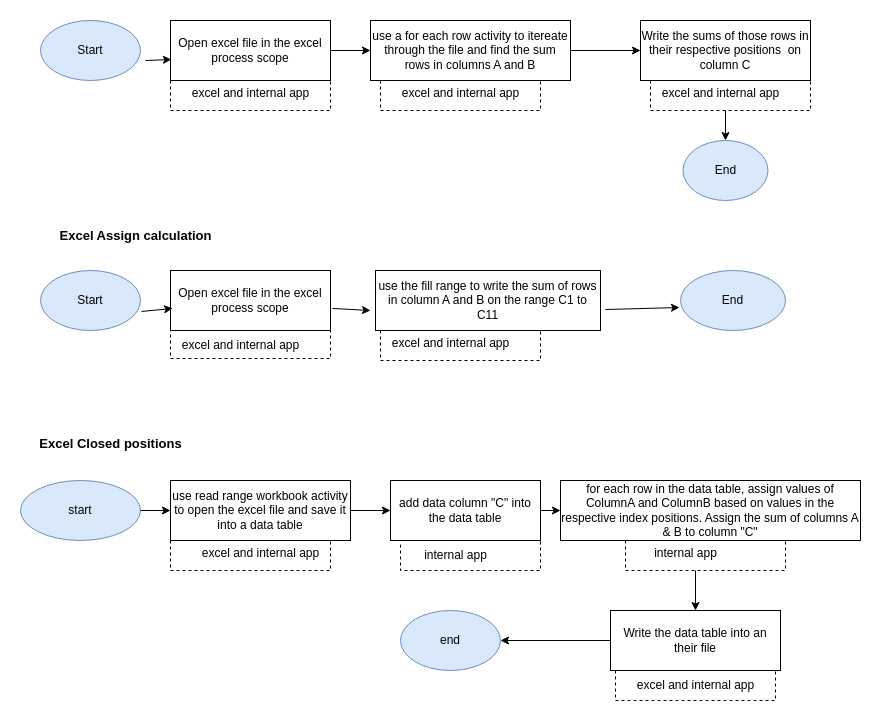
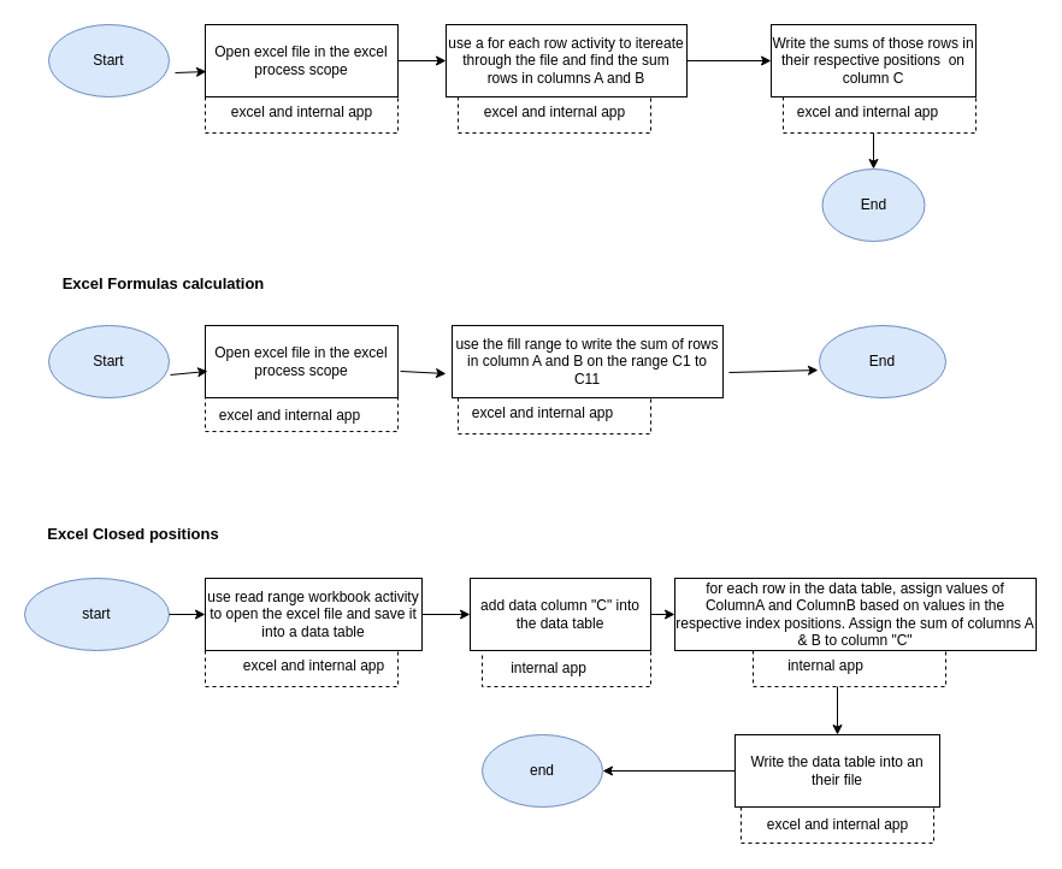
  <mxCell id="0" />
  <mxCell id="1" parent="0" />
  <mxCell id="2" value="Start" style="ellipse;whiteSpace=wrap;html=1;fillColor=#dae8fc;strokeColor=#6c8ebf;" vertex="1" parent="1"><mxGeometry x="40" y="20" width="100" height="60" as="geometry" /></mxCell>
  <mxCell id="3" value="Open excel file in the excel process scope" style="rounded=0;whiteSpace=wrap;html=1;" vertex="1" parent="1"><mxGeometry x="170" y="20" width="160" height="60" as="geometry" /></mxCell>
  <mxCell id="4" value="use a for each row activity to itereate through the file and find the sum rows in columns A and B" style="rounded=0;whiteSpace=wrap;html=1;" vertex="1" parent="1"><mxGeometry x="370" y="20" width="200" height="60" as="geometry" /></mxCell>
  <mxCell id="5" value="Write the sums of those rows in their respective positions&amp;nbsp; on column C" style="whiteSpace=wrap;html=1;" vertex="1" parent="1"><mxGeometry x="640" y="20" width="170" height="60" as="geometry" /></mxCell>
  <mxCell id="6" value="Start" style="ellipse;whiteSpace=wrap;html=1;fillColor=#dae8fc;strokeColor=#6c8ebf;" vertex="1" parent="1"><mxGeometry x="40" y="270" width="100" height="60" as="geometry" /></mxCell>
  <mxCell id="7" value="End" style="ellipse;whiteSpace=wrap;html=1;fillColor=#dae8fc;strokeColor=#6c8ebf;" vertex="1" parent="1"><mxGeometry x="682.5" y="140" width="85" height="60" as="geometry" /></mxCell>
  <mxCell id="8" value="excel and internal app" style="text;html=1;align=center;verticalAlign=middle;resizable=0;points=[];autosize=1;strokeColor=none;fillColor=none;" vertex="1" parent="1"><mxGeometry x="180" y="78" width="140" height="30" as="geometry" /></mxCell>
  <mxCell id="9" value="excel and internal app" style="text;html=1;align=center;verticalAlign=middle;resizable=0;points=[];autosize=1;strokeColor=none;fillColor=none;" vertex="1" parent="1"><mxGeometry x="390" y="78" width="140" height="30" as="geometry" /></mxCell>
  <mxCell id="10" value="excel and internal app" style="text;html=1;align=center;verticalAlign=middle;resizable=0;points=[];autosize=1;strokeColor=none;fillColor=none;" vertex="1" parent="1"><mxGeometry x="650" y="78" width="140" height="30" as="geometry" /></mxCell>
  <mxCell id="11" value="" style="endArrow=none;dashed=1;html=1;rounded=0;entryX=1;entryY=1;entryDx=0;entryDy=0;exitX=0;exitY=1;exitDx=0;exitDy=0;" edge="1" parent="1"><mxGeometry width="50" height="50" relative="1" as="geometry"><mxPoint x="380" y="80" as="sourcePoint" /><mxPoint x="540" y="80" as="targetPoint" /><Array as="points"><mxPoint x="380" y="110" /><mxPoint x="540" y="110" /></Array></mxGeometry></mxCell>
  <mxCell id="12" value="" style="endArrow=none;dashed=1;html=1;rounded=0;entryX=1;entryY=1;entryDx=0;entryDy=0;exitX=0;exitY=1;exitDx=0;exitDy=0;" edge="1" parent="1"><mxGeometry width="50" height="50" relative="1" as="geometry"><mxPoint x="170" y="80" as="sourcePoint" /><mxPoint x="330" y="80" as="targetPoint" /><Array as="points"><mxPoint x="170" y="110" /><mxPoint x="330" y="110" /></Array></mxGeometry></mxCell>
  <mxCell id="13" value="" style="endArrow=none;dashed=1;html=1;rounded=0;entryX=1;entryY=1;entryDx=0;entryDy=0;exitX=0;exitY=1;exitDx=0;exitDy=0;" edge="1" parent="1"><mxGeometry width="50" height="50" relative="1" as="geometry"><mxPoint x="650" y="80" as="sourcePoint" /><mxPoint x="810" y="80" as="targetPoint" /><Array as="points"><mxPoint x="650" y="110" /><mxPoint x="810" y="110" /></Array></mxGeometry></mxCell>
  <mxCell id="14" value="" style="endArrow=classic;html=1;rounded=0;entryX=0;entryY=0.5;entryDx=0;entryDy=0;" edge="1" parent="1" source="4" target="5"><mxGeometry width="50" height="50" relative="1" as="geometry"><mxPoint x="390" y="180" as="sourcePoint" /><mxPoint x="440" y="130" as="targetPoint" /></mxGeometry></mxCell>
  <mxCell id="15" value="" style="endArrow=classic;html=1;rounded=0;entryX=0;entryY=0.5;entryDx=0;entryDy=0;exitX=1;exitY=0.5;exitDx=0;exitDy=0;" edge="1" parent="1" source="3" target="4"><mxGeometry width="50" height="50" relative="1" as="geometry"><mxPoint x="390" y="180" as="sourcePoint" /><mxPoint x="440" y="130" as="targetPoint" /></mxGeometry></mxCell>
  <mxCell id="16" value="" style="endArrow=classic;html=1;rounded=0;entryX=0.006;entryY=0.65;entryDx=0;entryDy=0;entryPerimeter=0;exitX=1.05;exitY=0.667;exitDx=0;exitDy=0;exitPerimeter=0;" edge="1" parent="1" source="2" target="3"><mxGeometry width="50" height="50" relative="1" as="geometry"><mxPoint x="390" y="180" as="sourcePoint" /><mxPoint x="440" y="130" as="targetPoint" /></mxGeometry></mxCell>
  <mxCell id="17" value="" style="endArrow=classic;html=1;rounded=0;entryX=0.5;entryY=0;entryDx=0;entryDy=0;" edge="1" parent="1" target="7"><mxGeometry width="50" height="50" relative="1" as="geometry"><mxPoint x="725" y="110" as="sourcePoint" /><mxPoint x="440" y="130" as="targetPoint" /></mxGeometry></mxCell>
- <mxCell id="18" value="&lt;b style=&quot;border-color: var(--border-color); font-size: 13px;&quot;&gt;Excel Assign calculation&lt;/b&gt;" style="text;html=1;align=center;verticalAlign=middle;resizable=0;points=[];autosize=1;strokeColor=none;fillColor=none;" vertex="1" parent="1"><mxGeometry x="40" y="220" width="190" height="30" as="geometry" /></mxCell>
+ <mxCell id="18" value="&lt;b style=&quot;border-color: var(--border-color); font-size: 13px;&quot;&gt;Excel Formulas calculation&lt;/b&gt;" style="text;html=1;align=center;verticalAlign=middle;resizable=0;points=[];autosize=1;strokeColor=none;fillColor=none;" vertex="1" parent="1"><mxGeometry x="40" y="220" width="190" height="30" as="geometry" /></mxCell>
  <mxCell id="19" value="Open excel file in the excel process scope" style="rounded=0;whiteSpace=wrap;html=1;" vertex="1" parent="1"><mxGeometry x="170" y="270" width="160" height="60" as="geometry" /></mxCell>
  <mxCell id="20" value="use the fill range to write the sum of rows in column A and B on the range C1 to C11" style="rounded=0;whiteSpace=wrap;html=1;" vertex="1" parent="1"><mxGeometry x="375" y="270" width="225" height="60" as="geometry" /></mxCell>
  <mxCell id="21" value="End" style="ellipse;whiteSpace=wrap;html=1;fillColor=#dae8fc;strokeColor=#6c8ebf;" vertex="1" parent="1"><mxGeometry x="680" y="270" width="105" height="60" as="geometry" /></mxCell>
  <mxCell id="22" value="" style="endArrow=classic;html=1;rounded=0;entryX=-0.01;entryY=0.617;entryDx=0;entryDy=0;entryPerimeter=0;exitX=1.022;exitY=0.65;exitDx=0;exitDy=0;exitPerimeter=0;" edge="1" parent="1" source="20" target="21"><mxGeometry width="50" height="50" relative="1" as="geometry"><mxPoint x="390" y="180" as="sourcePoint" /><mxPoint x="440" y="130" as="targetPoint" /></mxGeometry></mxCell>
  <mxCell id="23" value="" style="endArrow=classic;html=1;rounded=0;exitX=1.013;exitY=0.633;exitDx=0;exitDy=0;exitPerimeter=0;" edge="1" parent="1" source="19"><mxGeometry width="50" height="50" relative="1" as="geometry"><mxPoint x="390" y="180" as="sourcePoint" /><mxPoint x="370" y="310" as="targetPoint" /></mxGeometry></mxCell>
  <mxCell id="24" value="" style="endArrow=classic;html=1;rounded=0;entryX=0.013;entryY=0.633;entryDx=0;entryDy=0;entryPerimeter=0;exitX=1.01;exitY=0.683;exitDx=0;exitDy=0;exitPerimeter=0;" edge="1" parent="1" source="6" target="19"><mxGeometry width="50" height="50" relative="1" as="geometry"><mxPoint x="390" y="180" as="sourcePoint" /><mxPoint x="440" y="130" as="targetPoint" /></mxGeometry></mxCell>
  <mxCell id="25" value="excel and internal app" style="text;html=1;align=center;verticalAlign=middle;resizable=0;points=[];autosize=1;strokeColor=none;fillColor=none;" vertex="1" parent="1"><mxGeometry x="170" y="330" width="140" height="30" as="geometry" /></mxCell>
  <mxCell id="26" value="excel and internal app" style="text;html=1;align=center;verticalAlign=middle;resizable=0;points=[];autosize=1;strokeColor=none;fillColor=none;" vertex="1" parent="1"><mxGeometry x="380" y="328" width="140" height="30" as="geometry" /></mxCell>
  <mxCell id="27" value="" style="endArrow=none;dashed=1;html=1;rounded=0;entryX=1;entryY=1;entryDx=0;entryDy=0;exitX=0;exitY=1;exitDx=0;exitDy=0;" edge="1" parent="1"><mxGeometry width="50" height="50" relative="1" as="geometry"><mxPoint x="380" y="330" as="sourcePoint" /><mxPoint x="540" y="330" as="targetPoint" /><Array as="points"><mxPoint x="380" y="360" /><mxPoint x="540" y="360" /></Array></mxGeometry></mxCell>
  <mxCell id="28" value="" style="endArrow=none;dashed=1;html=1;rounded=0;entryX=1;entryY=1;entryDx=0;entryDy=0;exitX=0;exitY=1;exitDx=0;exitDy=0;" edge="1" parent="1"><mxGeometry width="50" height="50" relative="1" as="geometry"><mxPoint x="170" y="328" as="sourcePoint" /><mxPoint x="330" y="328" as="targetPoint" /><Array as="points"><mxPoint x="170" y="358" /><mxPoint x="330" y="358" /></Array></mxGeometry></mxCell>
  <mxCell id="29" value="&lt;b style=&quot;border-color: var(--border-color);&quot;&gt;&lt;font style=&quot;border-color: var(--border-color); font-size: 13px;&quot;&gt;Excel Closed positions&lt;/font&gt;&lt;/b&gt;" style="text;html=1;align=center;verticalAlign=middle;resizable=0;points=[];autosize=1;strokeColor=none;fillColor=none;" vertex="1" parent="1"><mxGeometry x="20" y="428" width="180" height="30" as="geometry" /></mxCell>
  <mxCell id="30" value="start" style="ellipse;whiteSpace=wrap;html=1;fillColor=#dae8fc;strokeColor=#6c8ebf;" vertex="1" parent="1"><mxGeometry x="20" y="480" width="120" height="60" as="geometry" /></mxCell>
  <mxCell id="31" value="use read range workbook activity to open the excel file and save it into a data table" style="rounded=0;whiteSpace=wrap;html=1;" vertex="1" parent="1"><mxGeometry x="170" y="480" width="180" height="60" as="geometry" /></mxCell>
  <mxCell id="32" value="add data column &quot;C&quot; into the data table" style="rounded=0;whiteSpace=wrap;html=1;" vertex="1" parent="1"><mxGeometry x="390" y="480" width="150" height="60" as="geometry" /></mxCell>
  <mxCell id="33" value="for each row in the data table, assign values of ColumnA and ColumnB based on values in the respective index positions. Assign the sum of columns A &amp;amp; B to column &quot;C&quot;" style="rounded=0;whiteSpace=wrap;html=1;" vertex="1" parent="1"><mxGeometry x="560" y="480" width="300" height="60" as="geometry" /></mxCell>
  <mxCell id="34" value="Write the data table into an their file" style="rounded=0;whiteSpace=wrap;html=1;" vertex="1" parent="1"><mxGeometry x="610" y="610" width="170" height="60" as="geometry" /></mxCell>
  <mxCell id="35" value="end" style="ellipse;whiteSpace=wrap;html=1;fillColor=#dae8fc;strokeColor=#6c8ebf;" vertex="1" parent="1"><mxGeometry x="400" y="610" width="100" height="60" as="geometry" /></mxCell>
  <mxCell id="36" value="excel and internal app" style="text;html=1;align=center;verticalAlign=middle;resizable=0;points=[];autosize=1;strokeColor=none;fillColor=none;" vertex="1" parent="1"><mxGeometry x="190" y="538" width="140" height="30" as="geometry" /></mxCell>
  <mxCell id="37" value="" style="endArrow=none;dashed=1;html=1;rounded=0;entryX=1;entryY=1;entryDx=0;entryDy=0;exitX=0;exitY=1;exitDx=0;exitDy=0;" edge="1" parent="1"><mxGeometry width="50" height="50" relative="1" as="geometry"><mxPoint x="170" y="540" as="sourcePoint" /><mxPoint x="330" y="540" as="targetPoint" /><Array as="points"><mxPoint x="170" y="570" /><mxPoint x="330" y="570" /></Array></mxGeometry></mxCell>
  <mxCell id="38" value="" style="endArrow=none;dashed=1;html=1;rounded=0;entryX=1;entryY=1;entryDx=0;entryDy=0;exitX=0;exitY=1;exitDx=0;exitDy=0;" edge="1" parent="1"><mxGeometry width="50" height="50" relative="1" as="geometry"><mxPoint x="625" y="540" as="sourcePoint" /><mxPoint x="785" y="540" as="targetPoint" /><Array as="points"><mxPoint x="625" y="570" /><mxPoint x="785" y="570" /></Array></mxGeometry></mxCell>
  <mxCell id="39" value="" style="endArrow=none;dashed=1;html=1;rounded=0;entryX=1;entryY=1;entryDx=0;entryDy=0;exitX=0.067;exitY=1.067;exitDx=0;exitDy=0;exitPerimeter=0;" edge="1" parent="1" source="32"><mxGeometry width="50" height="50" relative="1" as="geometry"><mxPoint x="380" y="540" as="sourcePoint" /><mxPoint x="540" y="540" as="targetPoint" /><Array as="points"><mxPoint x="400" y="570" /><mxPoint x="540" y="570" /></Array></mxGeometry></mxCell>
  <mxCell id="40" value="excel and internal app" style="text;html=1;align=center;verticalAlign=middle;resizable=0;points=[];autosize=1;strokeColor=none;fillColor=none;" vertex="1" parent="1"><mxGeometry x="625" y="670" width="140" height="30" as="geometry" /></mxCell>
  <mxCell id="41" value="" style="endArrow=none;dashed=1;html=1;rounded=0;entryX=1;entryY=1;entryDx=0;entryDy=0;exitX=0;exitY=1;exitDx=0;exitDy=0;" edge="1" parent="1"><mxGeometry width="50" height="50" relative="1" as="geometry"><mxPoint x="615" y="670" as="sourcePoint" /><mxPoint x="775" y="670" as="targetPoint" /><Array as="points"><mxPoint x="615" y="700" /><mxPoint x="775" y="700" /></Array></mxGeometry></mxCell>
  <mxCell id="42" value="" style="endArrow=classic;html=1;rounded=0;entryX=0;entryY=0.5;entryDx=0;entryDy=0;exitX=1;exitY=0.5;exitDx=0;exitDy=0;" edge="1" parent="1" source="32" target="33"><mxGeometry width="50" height="50" relative="1" as="geometry"><mxPoint x="390" y="590" as="sourcePoint" /><mxPoint x="440" y="540" as="targetPoint" /></mxGeometry></mxCell>
  <mxCell id="43" value="" style="endArrow=classic;html=1;rounded=0;entryX=0;entryY=0.5;entryDx=0;entryDy=0;exitX=1;exitY=0.5;exitDx=0;exitDy=0;" edge="1" parent="1" source="31" target="32"><mxGeometry width="50" height="50" relative="1" as="geometry"><mxPoint x="390" y="590" as="sourcePoint" /><mxPoint x="440" y="540" as="targetPoint" /></mxGeometry></mxCell>
  <mxCell id="44" value="" style="endArrow=classic;html=1;rounded=0;entryX=0;entryY=0.5;entryDx=0;entryDy=0;exitX=1;exitY=0.5;exitDx=0;exitDy=0;" edge="1" parent="1" source="30" target="31"><mxGeometry width="50" height="50" relative="1" as="geometry"><mxPoint x="390" y="590" as="sourcePoint" /><mxPoint x="440" y="540" as="targetPoint" /></mxGeometry></mxCell>
  <mxCell id="45" value="" style="endArrow=classic;html=1;rounded=0;entryX=1;entryY=0.5;entryDx=0;entryDy=0;exitX=0;exitY=0.5;exitDx=0;exitDy=0;" edge="1" parent="1" source="34" target="35"><mxGeometry width="50" height="50" relative="1" as="geometry"><mxPoint x="390" y="590" as="sourcePoint" /><mxPoint x="440" y="540" as="targetPoint" /></mxGeometry></mxCell>
  <mxCell id="46" value="" style="endArrow=classic;html=1;rounded=0;entryX=0.5;entryY=0;entryDx=0;entryDy=0;" edge="1" parent="1" target="34"><mxGeometry width="50" height="50" relative="1" as="geometry"><mxPoint x="695" y="570" as="sourcePoint" /><mxPoint x="440" y="540" as="targetPoint" /></mxGeometry></mxCell>
  <mxCell id="47" value="internal app" style="text;html=1;align=center;verticalAlign=middle;resizable=0;points=[];autosize=1;strokeColor=none;fillColor=none;" vertex="1" parent="1"><mxGeometry x="410" y="540" width="90" height="30" as="geometry" /></mxCell>
  <mxCell id="48" value="internal app" style="text;html=1;align=center;verticalAlign=middle;resizable=0;points=[];autosize=1;strokeColor=none;fillColor=none;" vertex="1" parent="1"><mxGeometry x="640" y="538" width="90" height="30" as="geometry" /></mxCell>
